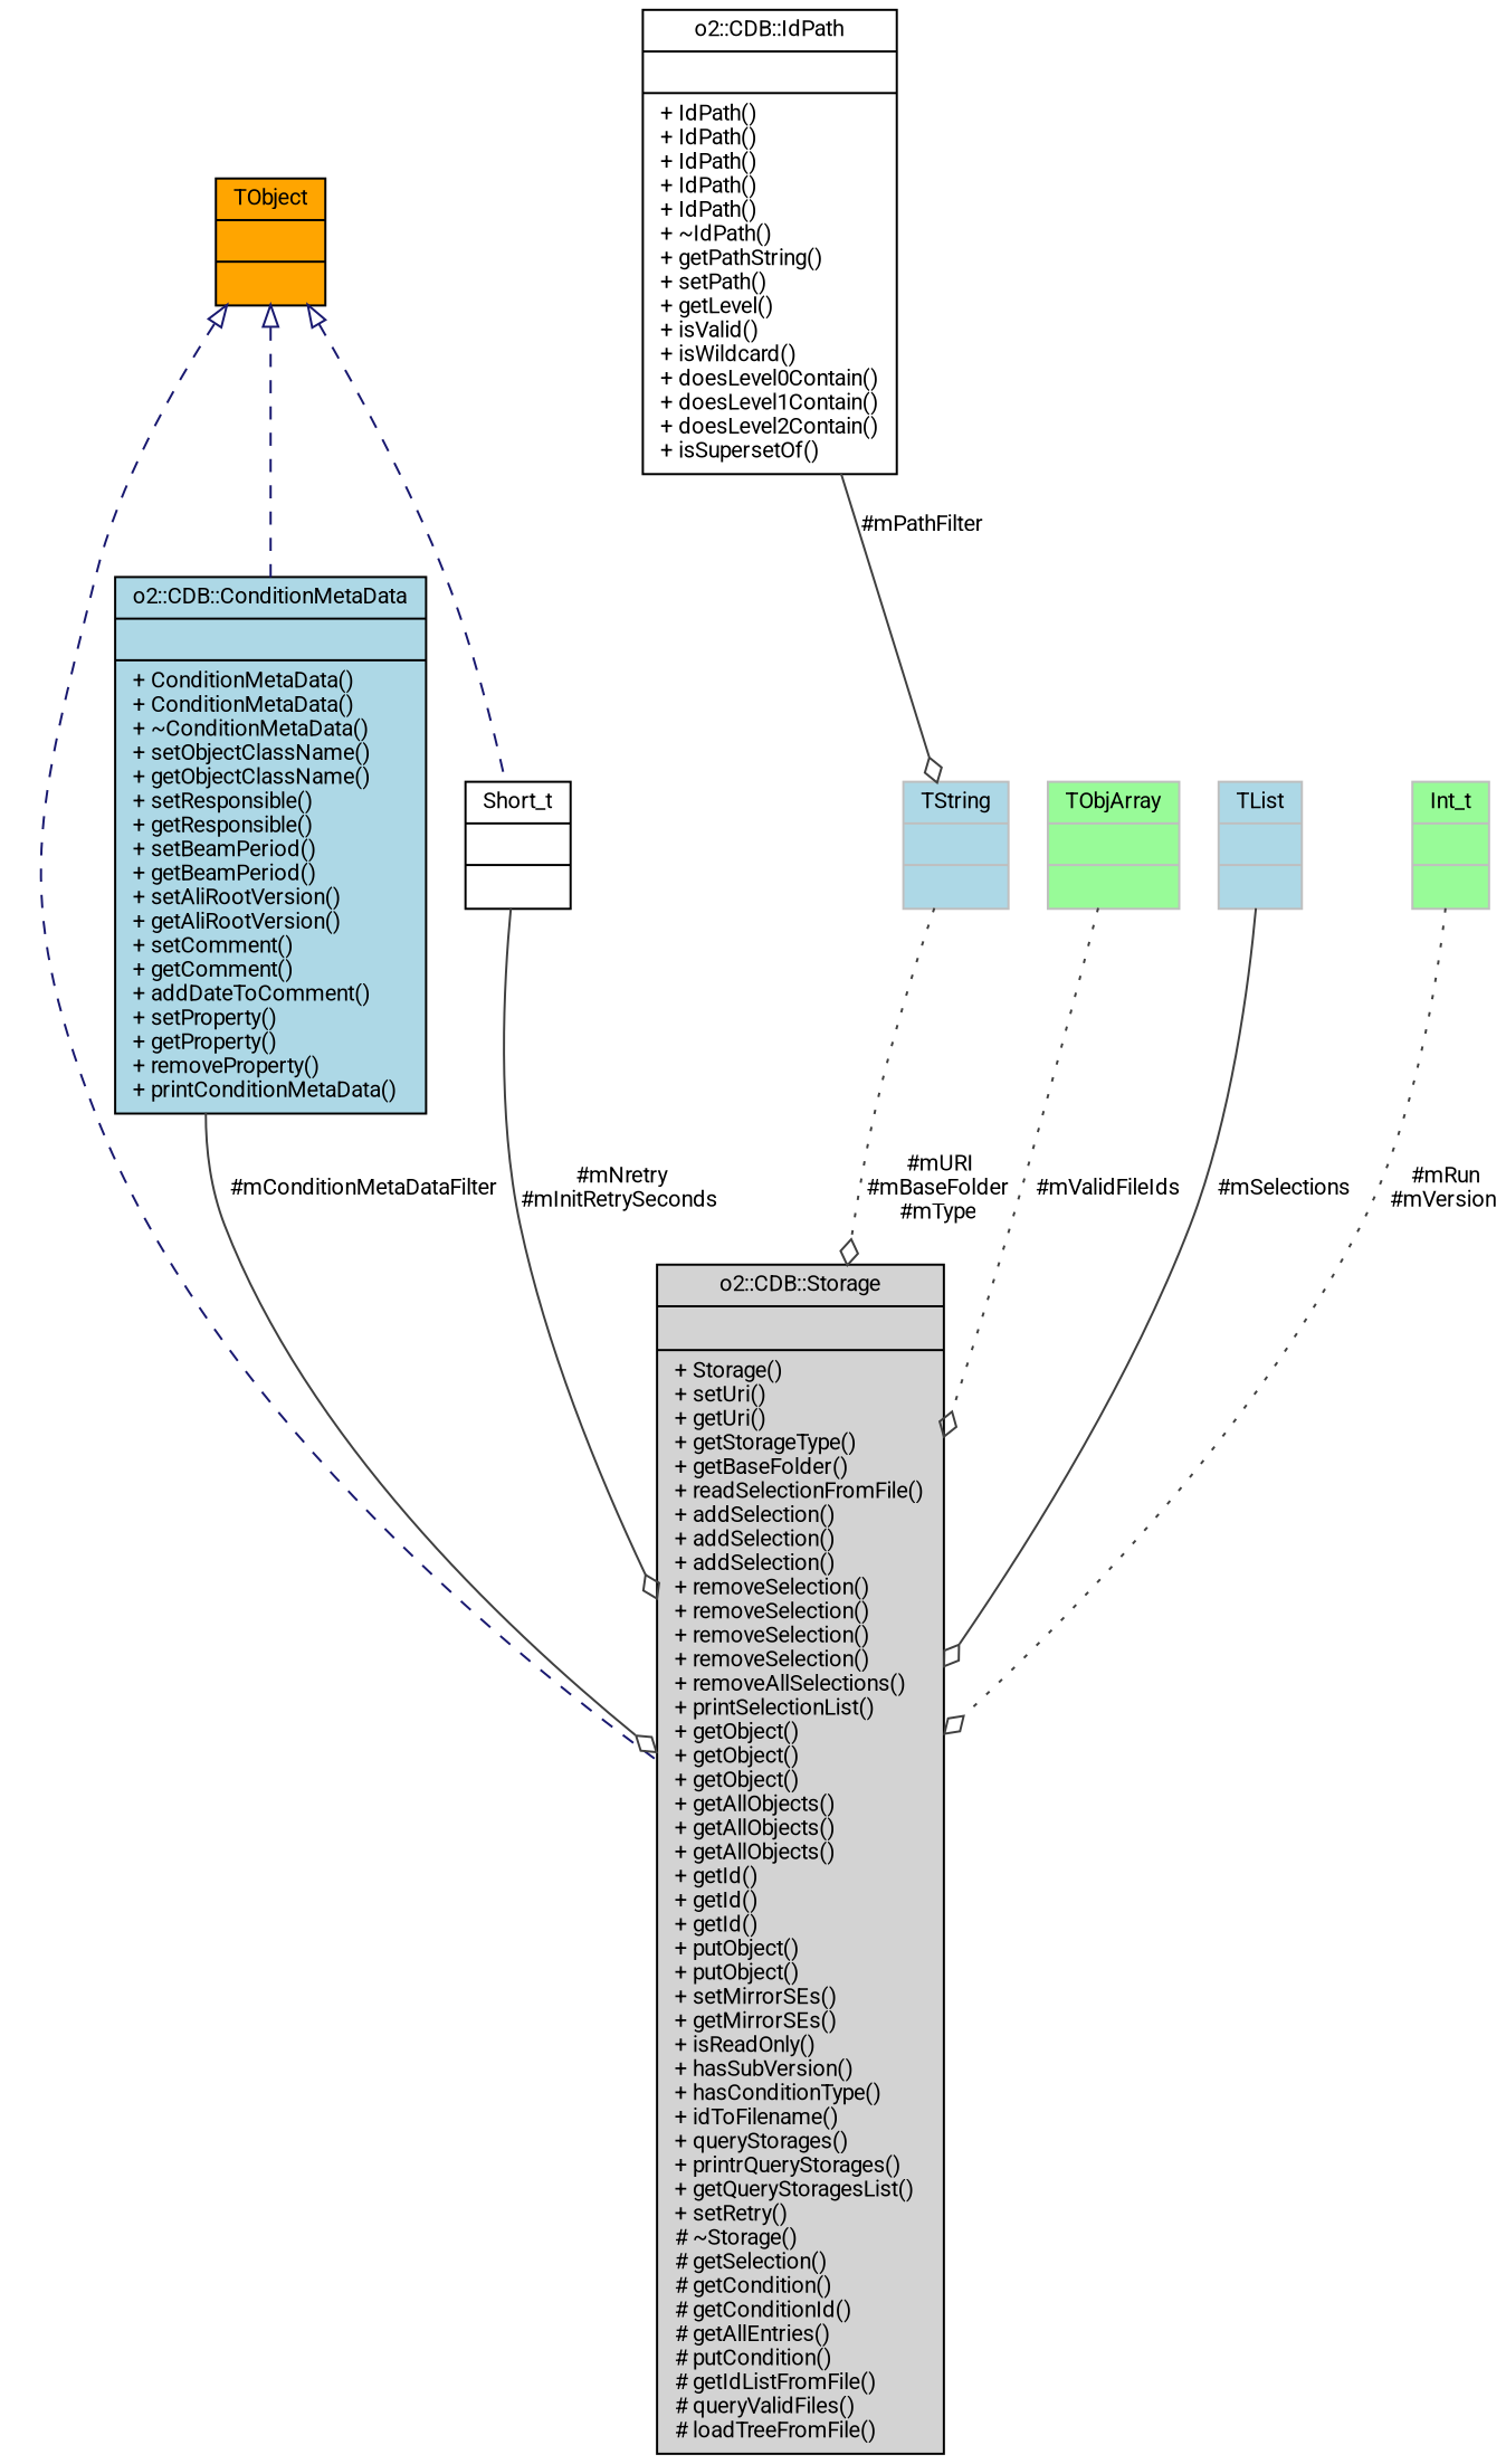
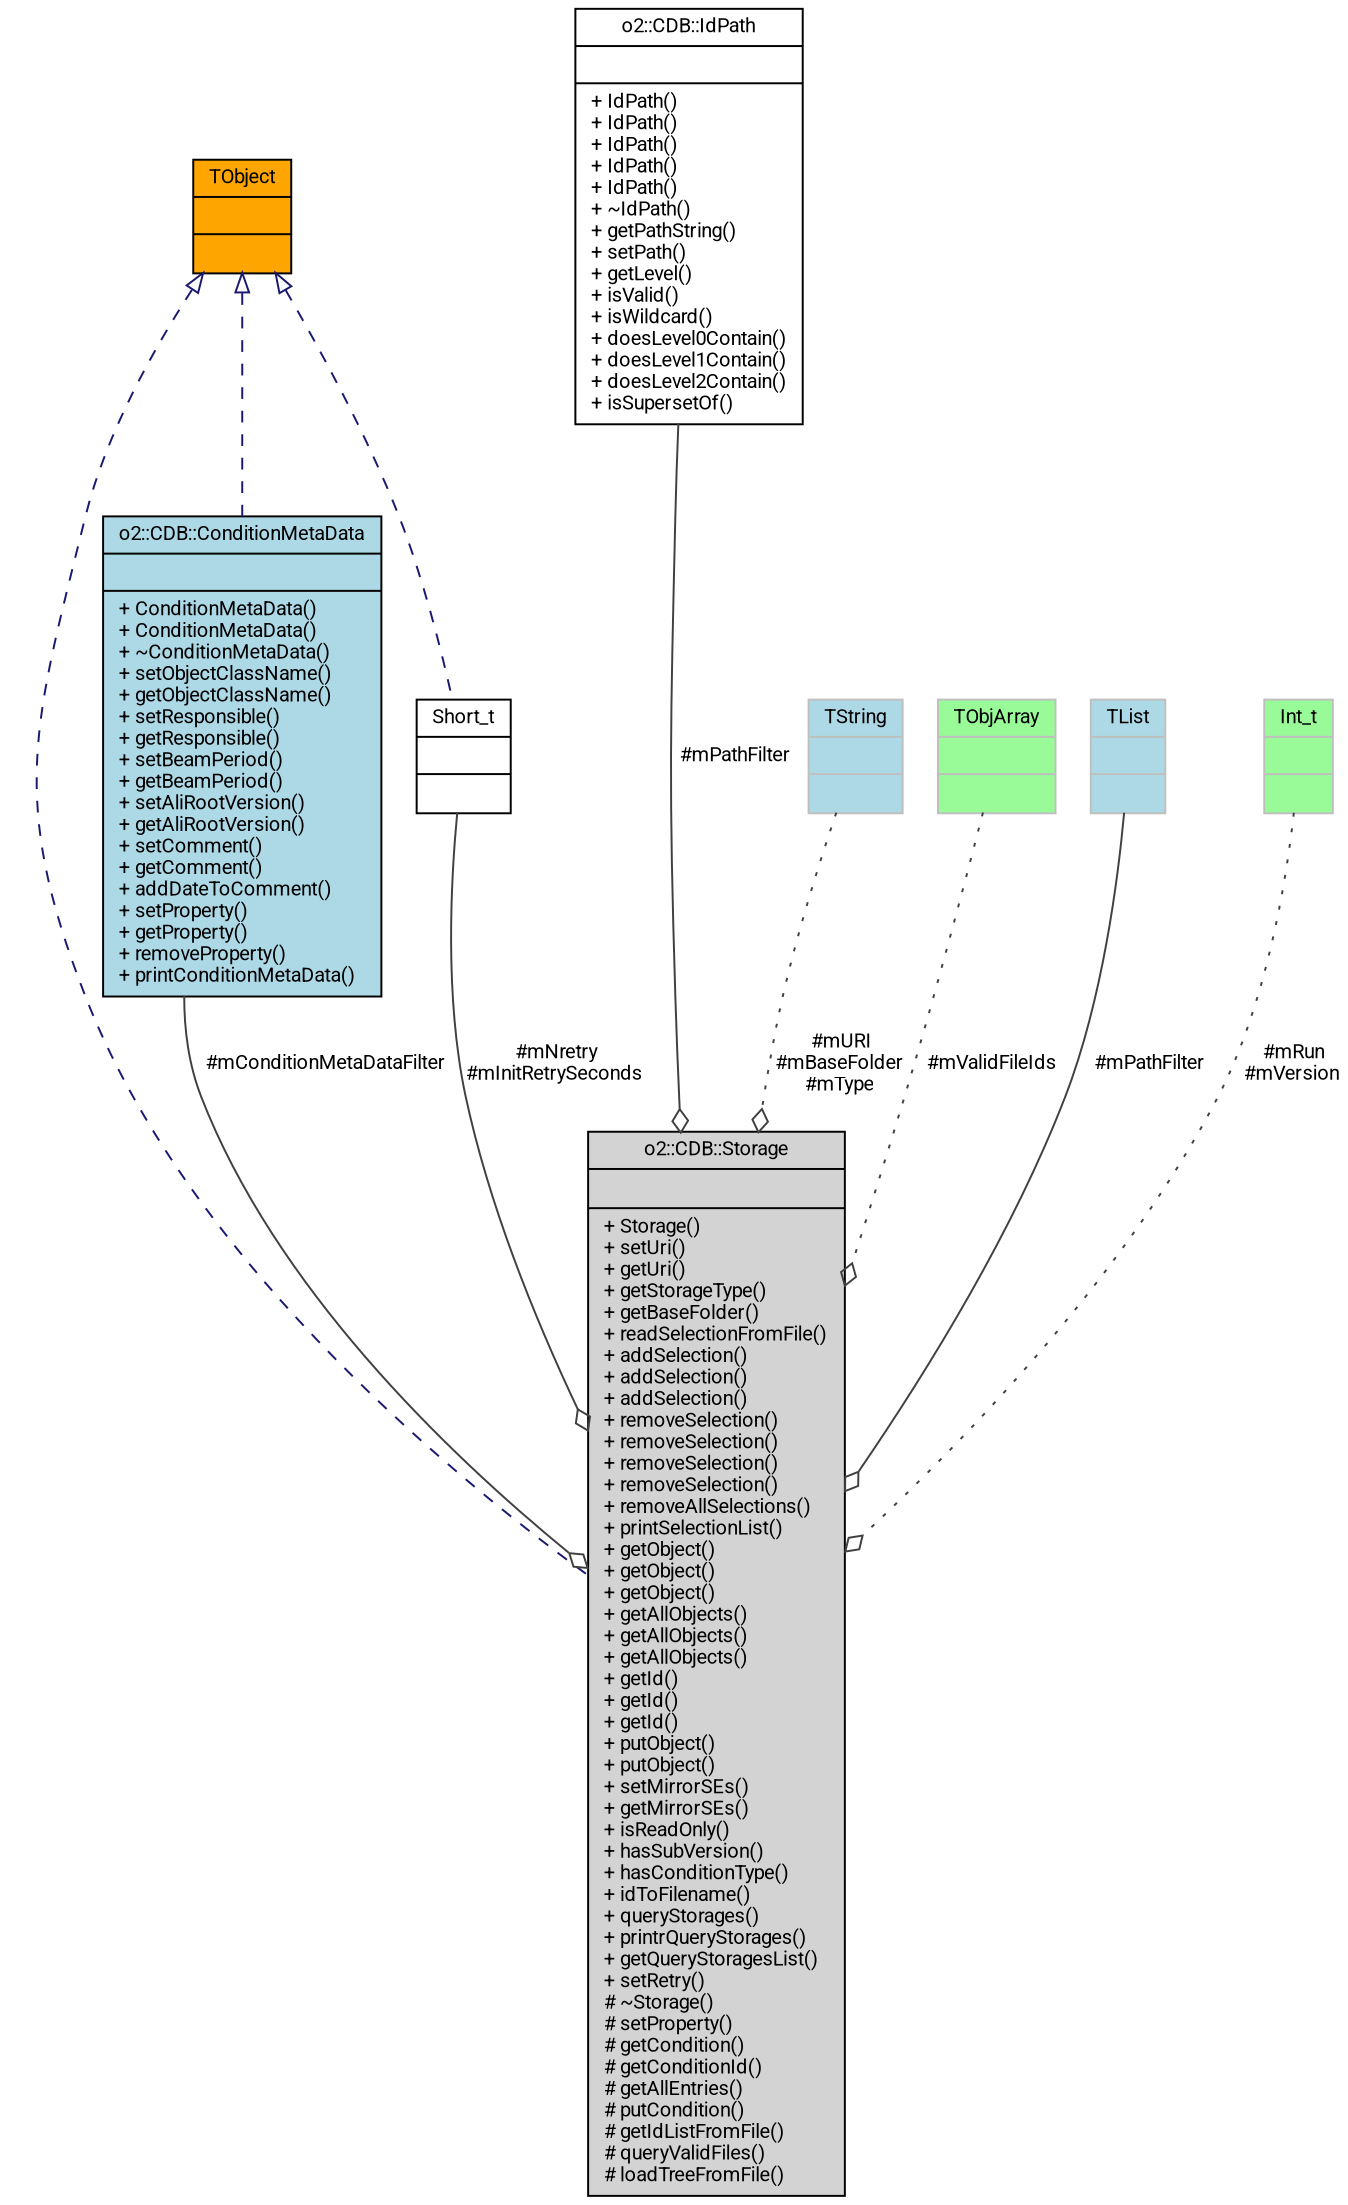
  digraph {
    fontname=Roboto
    node [color=black fillcolor=lightblue fontname=Roboto fontsize=10 shape=record style=filled]
    edge [color=grey25 fontname=Roboto fontsize=10 labelfontname=Helvetica labelfontsize=10 style=solid arrowhead=odiamond]
-   n1 [fillcolor=lightgrey fontcolor=black height=0.2 label="{o2::CDB::Storage\n||+ Storage()\l+ setUri()\l+ getUri()\l+ getStorageType()\l+ getBaseFolder()\l+ readSelectionFromFile()\l+ addSelection()\l+ addSelection()\l+ addSelection()\l+ removeSelection()\l+ removeSelection()\l+ removeSelection()\l+ removeSelection()\l+ removeAllSelections()\l+ printSelectionList()\l+ getObject()\l+ getObject()\l+ getObject()\l+ getAllObjects()\l+ getAllObjects()\l+ getAllObjects()\l+ getId()\l+ getId()\l+ getId()\l+ putObject()\l+ putObject()\l+ setMirrorSEs()\l+ getMirrorSEs()\l+ isReadOnly()\l+ hasSubVersion()\l+ hasConditionType()\l+ idToFilename()\l+ queryStorages()\l+ printrQueryStorages()\l+ getQueryStoragesList()\l+ setRetry()\l# ~Storage()\l# getSelection()\l# getCondition()\l# getConditionId()\l# getAllEntries()\l# putCondition()\l# getIdListFromFile()\l# queryValidFiles()\l# loadTreeFromFile()\l}" width=0.4]
+   n1 [fillcolor=lightgrey fontcolor=black height=0.2 label="{o2::CDB::Storage\n||+ Storage()\l+ setUri()\l+ getUri()\l+ getStorageType()\l+ getBaseFolder()\l+ readSelectionFromFile()\l+ addSelection()\l+ addSelection()\l+ addSelection()\l+ removeSelection()\l+ removeSelection()\l+ removeSelection()\l+ removeSelection()\l+ removeAllSelections()\l+ printSelectionList()\l+ getObject()\l+ getObject()\l+ getObject()\l+ getAllObjects()\l+ getAllObjects()\l+ getAllObjects()\l+ getId()\l+ getId()\l+ getId()\l+ putObject()\l+ putObject()\l+ setMirrorSEs()\l+ getMirrorSEs()\l+ isReadOnly()\l+ hasSubVersion()\l+ hasConditionType()\l+ idToFilename()\l+ queryStorages()\l+ printrQueryStorages()\l+ getQueryStoragesList()\l+ setRetry()\l# ~Storage()\l# setProperty()\l# getCondition()\l# getConditionId()\l# getAllEntries()\l# putCondition()\l# getIdListFromFile()\l# queryValidFiles()\l# loadTreeFromFile()\l}" width=0.4]
    n2 [fillcolor=orange height=0.2 label="{TObject\n||}" width=0.4]
    n3 [height=0.2 label="{o2::CDB::ConditionMetaData\n||+ ConditionMetaData()\l+ ConditionMetaData()\l+ ~ConditionMetaData()\l+ setObjectClassName()\l+ getObjectClassName()\l+ setResponsible()\l+ getResponsible()\l+ setBeamPeriod()\l+ getBeamPeriod()\l+ setAliRootVersion()\l+ getAliRootVersion()\l+ setComment()\l+ getComment()\l+ addDateToComment()\l+ setProperty()\l+ getProperty()\l+ removeProperty()\l+ printConditionMetaData()\l}" width=0.4]
    n4 [fillcolor=white height=0.2 label="{Short_t\n||}" width=0.4]
    n5 [fillcolor=white height=0.2 label="{o2::CDB::IdPath\n||+ IdPath()\l+ IdPath()\l+ IdPath()\l+ IdPath()\l+ IdPath()\l+ ~IdPath()\l+ getPathString()\l+ setPath()\l+ getLevel()\l+ isValid()\l+ isWildcard()\l+ doesLevel0Contain()\l+ doesLevel1Contain()\l+ doesLevel2Contain()\l+ isSupersetOf()\l}" width=0.4]
    n6 [color=grey75 fillcolor=palegreen height=0.2 label="{TObjArray\n||}" width=0.4]
    n7 [color=grey75 height=0.2 label="{TString\n||}" width=0.4]
    n8 [color=grey75 height=0.2 label="{TList\n||}" width=0.4]
    n9 [color=grey75 fillcolor=palegreen height=0.2 label="{Int_t\n||}" width=0.4]
    n2 -> n1 [arrowtail=onormal color=midnightblue dir=back style=dashed arrowhead=""]
    n2 -> n3 [arrowtail=onormal color=midnightblue dir=back style=dashed arrowhead=""]
    n2 -> n4 [arrowtail=onormal color=midnightblue dir=back style=dashed arrowhead=""]
    n3 -> n1 [label=" #mConditionMetaDataFilter"]
    n4 -> n1 [label=" #mNretry\n#mInitRetrySeconds"]
-   n5 -> n7 [label=" #mPathFilter"]
+   n5 -> n1 [label=" #mPathFilter"]
    n6 -> n1 [label=" #mValidFileIds" style=dotted]
    n7 -> n1 [label=" #mURI\n#mBaseFolder\n#mType" style=dotted]
-   n8 -> n1 [label=" #mSelections"]
+   n8 -> n1 [label=" #mPathFilter"]
    n9 -> n1 [label=" #mRun\n#mVersion" style=dotted]
  }
